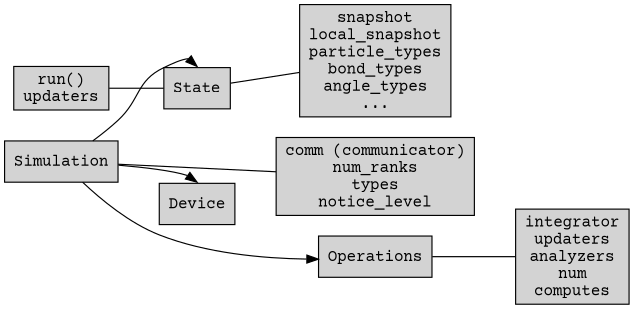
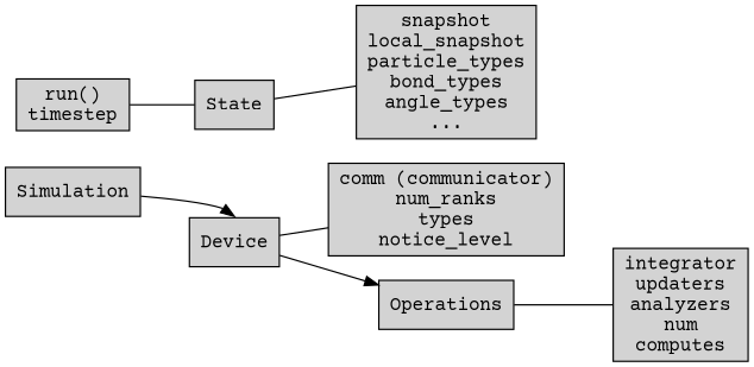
  digraph {
    fontname="Courier Prime"
    rankdir=LR
    node [file=white fontcolor=black fontname="Courier Prime" shape=box style=filled]
    edge [fontname="Courier Prime" arrowhead=none]
    Simulation
-   n2 [label="run()\nupdaters"]
+   n2 [label="run()\ntimestep"]
    State
    Operations
    Device
    n6 [label="snapshot\nlocal_snapshot\nparticle_types\nbond_types\nangle_types\n..."]
    n7 [label="integrator\nupdaters\nanalyzers\nnum\ncomputes"]
    n8 [label="comm (communicator)\nnum_ranks\ntypes\nnotice_level"]
    subgraph sub_1 {
      rank=same
      Simulation
      n2
    }
-   Simulation -> State [headport=n arrowhead=""]
-   Simulation -> Operations [arrowhead=""]
+   Device -> Operations [arrowhead=""]
    Simulation -> Device [headport=n arrowhead=""]
    State -> n2
    State -> n6
    Operations -> n7
-   Simulation -> n8
+   Device -> n8
  }
